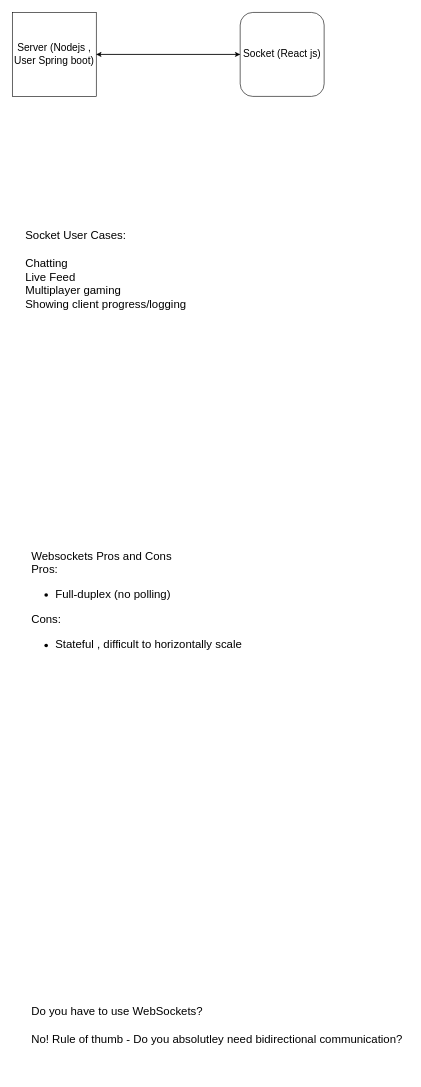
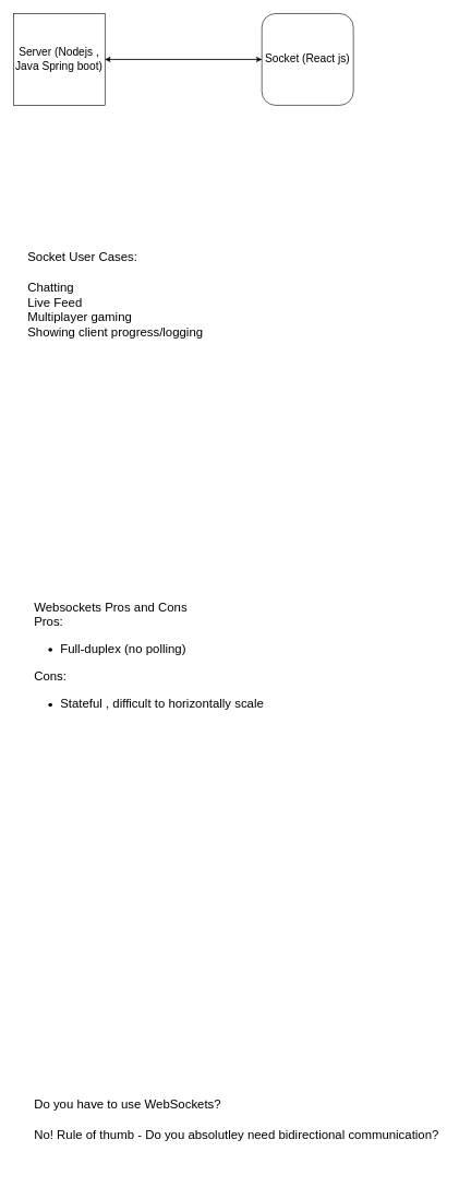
  <mxCell id="0" />
  <mxCell id="1" parent="0" />
  <mxCell id="2" style="edgeStyle=none;html=1;exitX=1;exitY=0.5;exitDx=0;exitDy=0;fontSize=17;" edge="1" parent="1" source="3"><mxGeometry relative="1" as="geometry"><mxPoint x="400" y="90" as="targetPoint" /></mxGeometry></mxCell>
- <mxCell id="3" value="Server (Nodejs , User Spring boot)" style="whiteSpace=wrap;html=1;aspect=fixed;fontSize=17;" parent="1" vertex="1"><mxGeometry x="20" y="20" width="140" height="140" as="geometry" /></mxCell>
+ <mxCell id="3" value="Server (Nodejs , Java Spring boot)" style="whiteSpace=wrap;html=1;aspect=fixed;fontSize=17;" parent="1" vertex="1"><mxGeometry x="20" y="20" width="140" height="140" as="geometry" /></mxCell>
  <mxCell id="4" style="edgeStyle=none;html=1;" parent="1" source="5" edge="1"><mxGeometry relative="1" as="geometry"><mxPoint x="160" y="90" as="targetPoint" /></mxGeometry></mxCell>
  <mxCell id="5" value="Socket (React js)" style="rounded=1;whiteSpace=wrap;html=1;fontSize=17;" parent="1" vertex="1"><mxGeometry x="400" y="20" width="140" height="140" as="geometry" /></mxCell>
  <mxCell id="6" value="Socket User Cases:&lt;br&gt;&lt;br&gt;Chatting&lt;br style=&quot;font-size: 19px&quot;&gt;Live Feed&lt;br style=&quot;font-size: 19px&quot;&gt;Multiplayer gaming&lt;br style=&quot;font-size: 19px&quot;&gt;Showing client progress/logging" style="text;html=1;strokeColor=none;fillColor=none;align=left;verticalAlign=middle;whiteSpace=wrap;rounded=0;fontSize=19;" vertex="1" parent="1"><mxGeometry x="40" y="370" width="410" height="160" as="geometry" /></mxCell>
  <mxCell id="7" value="Websockets Pros and Cons&lt;br&gt;Pros:&lt;br&gt;&lt;ul&gt;&lt;li&gt;Full-duplex (no polling)&lt;/li&gt;&lt;/ul&gt;&lt;div&gt;Cons:&lt;/div&gt;&lt;div&gt;&lt;ul&gt;&lt;li&gt;Stateful , difficult to horizontally scale&lt;/li&gt;&lt;/ul&gt;&lt;/div&gt;" style="text;html=1;strokeColor=none;fillColor=none;align=left;verticalAlign=middle;whiteSpace=wrap;rounded=0;fontSize=19;" vertex="1" parent="1"><mxGeometry x="50" y="930" width="410" height="160" as="geometry" /></mxCell>
  <mxCell id="8" value="Do you have to use WebSockets?&lt;br&gt;&lt;br&gt;No! Rule of thumb - Do you absolutley need bidirectional communication?" style="text;html=1;strokeColor=none;fillColor=none;align=left;verticalAlign=middle;whiteSpace=wrap;rounded=0;fontSize=19;" vertex="1" parent="1"><mxGeometry x="50" y="1630" width="630" height="160" as="geometry" /></mxCell>
